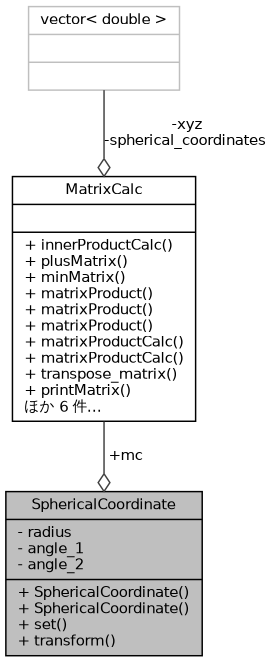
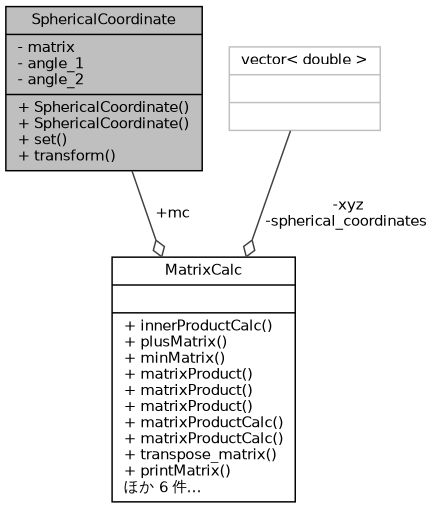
  digraph {
    node [color=black fillcolor=white fontname=Helvetica fontsize=10 shape=record style=filled]
    edge [arrowhead=odiamond color=grey25 fontname=Helvetica fontsize=10 labelfontname=Helvetica labelfontsize=10 style=solid]
-   n1 [fillcolor=grey75 fontcolor=black height=0.2 label="{SphericalCoordinate\n|- radius\l- angle_1\l- angle_2\l|+ SphericalCoordinate()\l+ SphericalCoordinate()\l+ set()\l+ transform()\l}" width=0.4]
+   n1 [fillcolor=grey75 fontcolor=black height=0.2 label="{SphericalCoordinate\n|- matrix\l- angle_1\l- angle_2\l|+ SphericalCoordinate()\l+ SphericalCoordinate()\l+ set()\l+ transform()\l}" width=0.4]
    n2 [height=0.2 label="{MatrixCalc\n||+ innerProductCalc()\l+ plusMatrix()\l+ minMatrix()\l+ matrixProduct()\l+ matrixProduct()\l+ matrixProduct()\l+ matrixProductCalc()\l+ matrixProductCalc()\l+ transpose_matrix()\l+ printMatrix()\lほか 6 件…\l}" width=0.4]
    n3 [color=grey75 height=0.2 label="{vector\< double \>\n||}" width=0.4]
-   n2 -> n1 [label=" +mc"]
+   n1 -> n2 [label=" +mc"]
    n3 -> n2 [label=" -xyz\n-spherical_coordinates"]
  }
